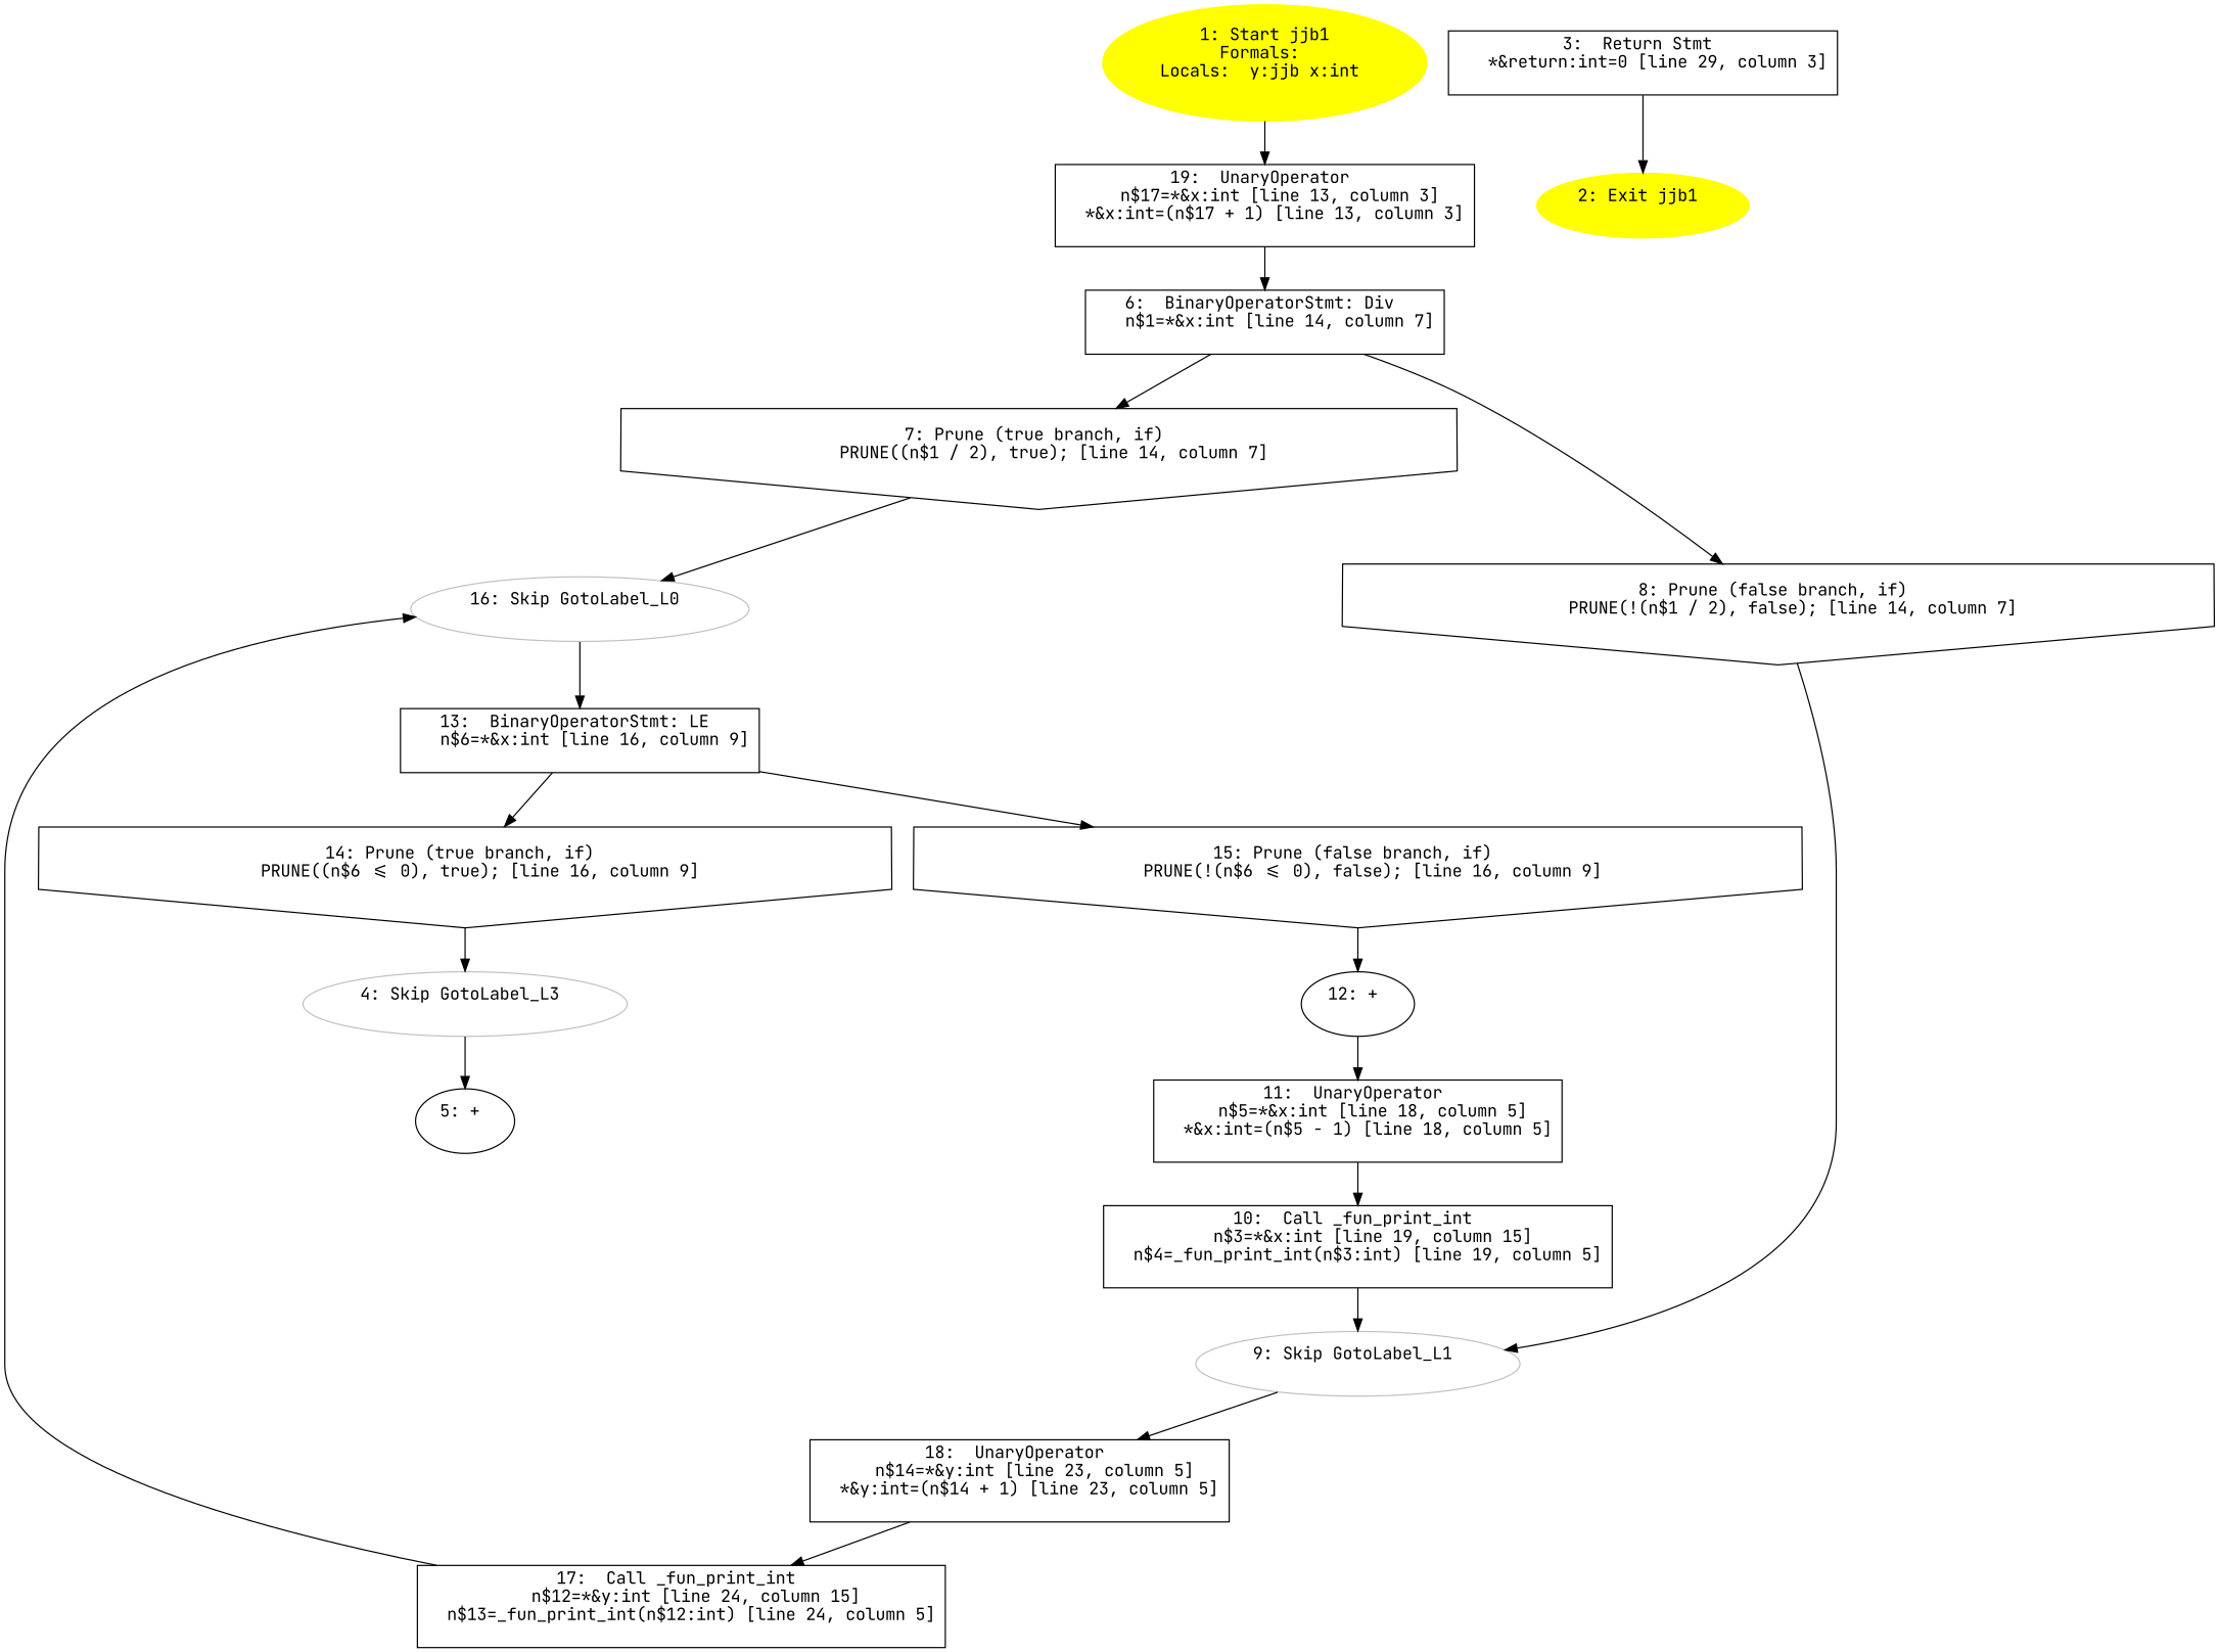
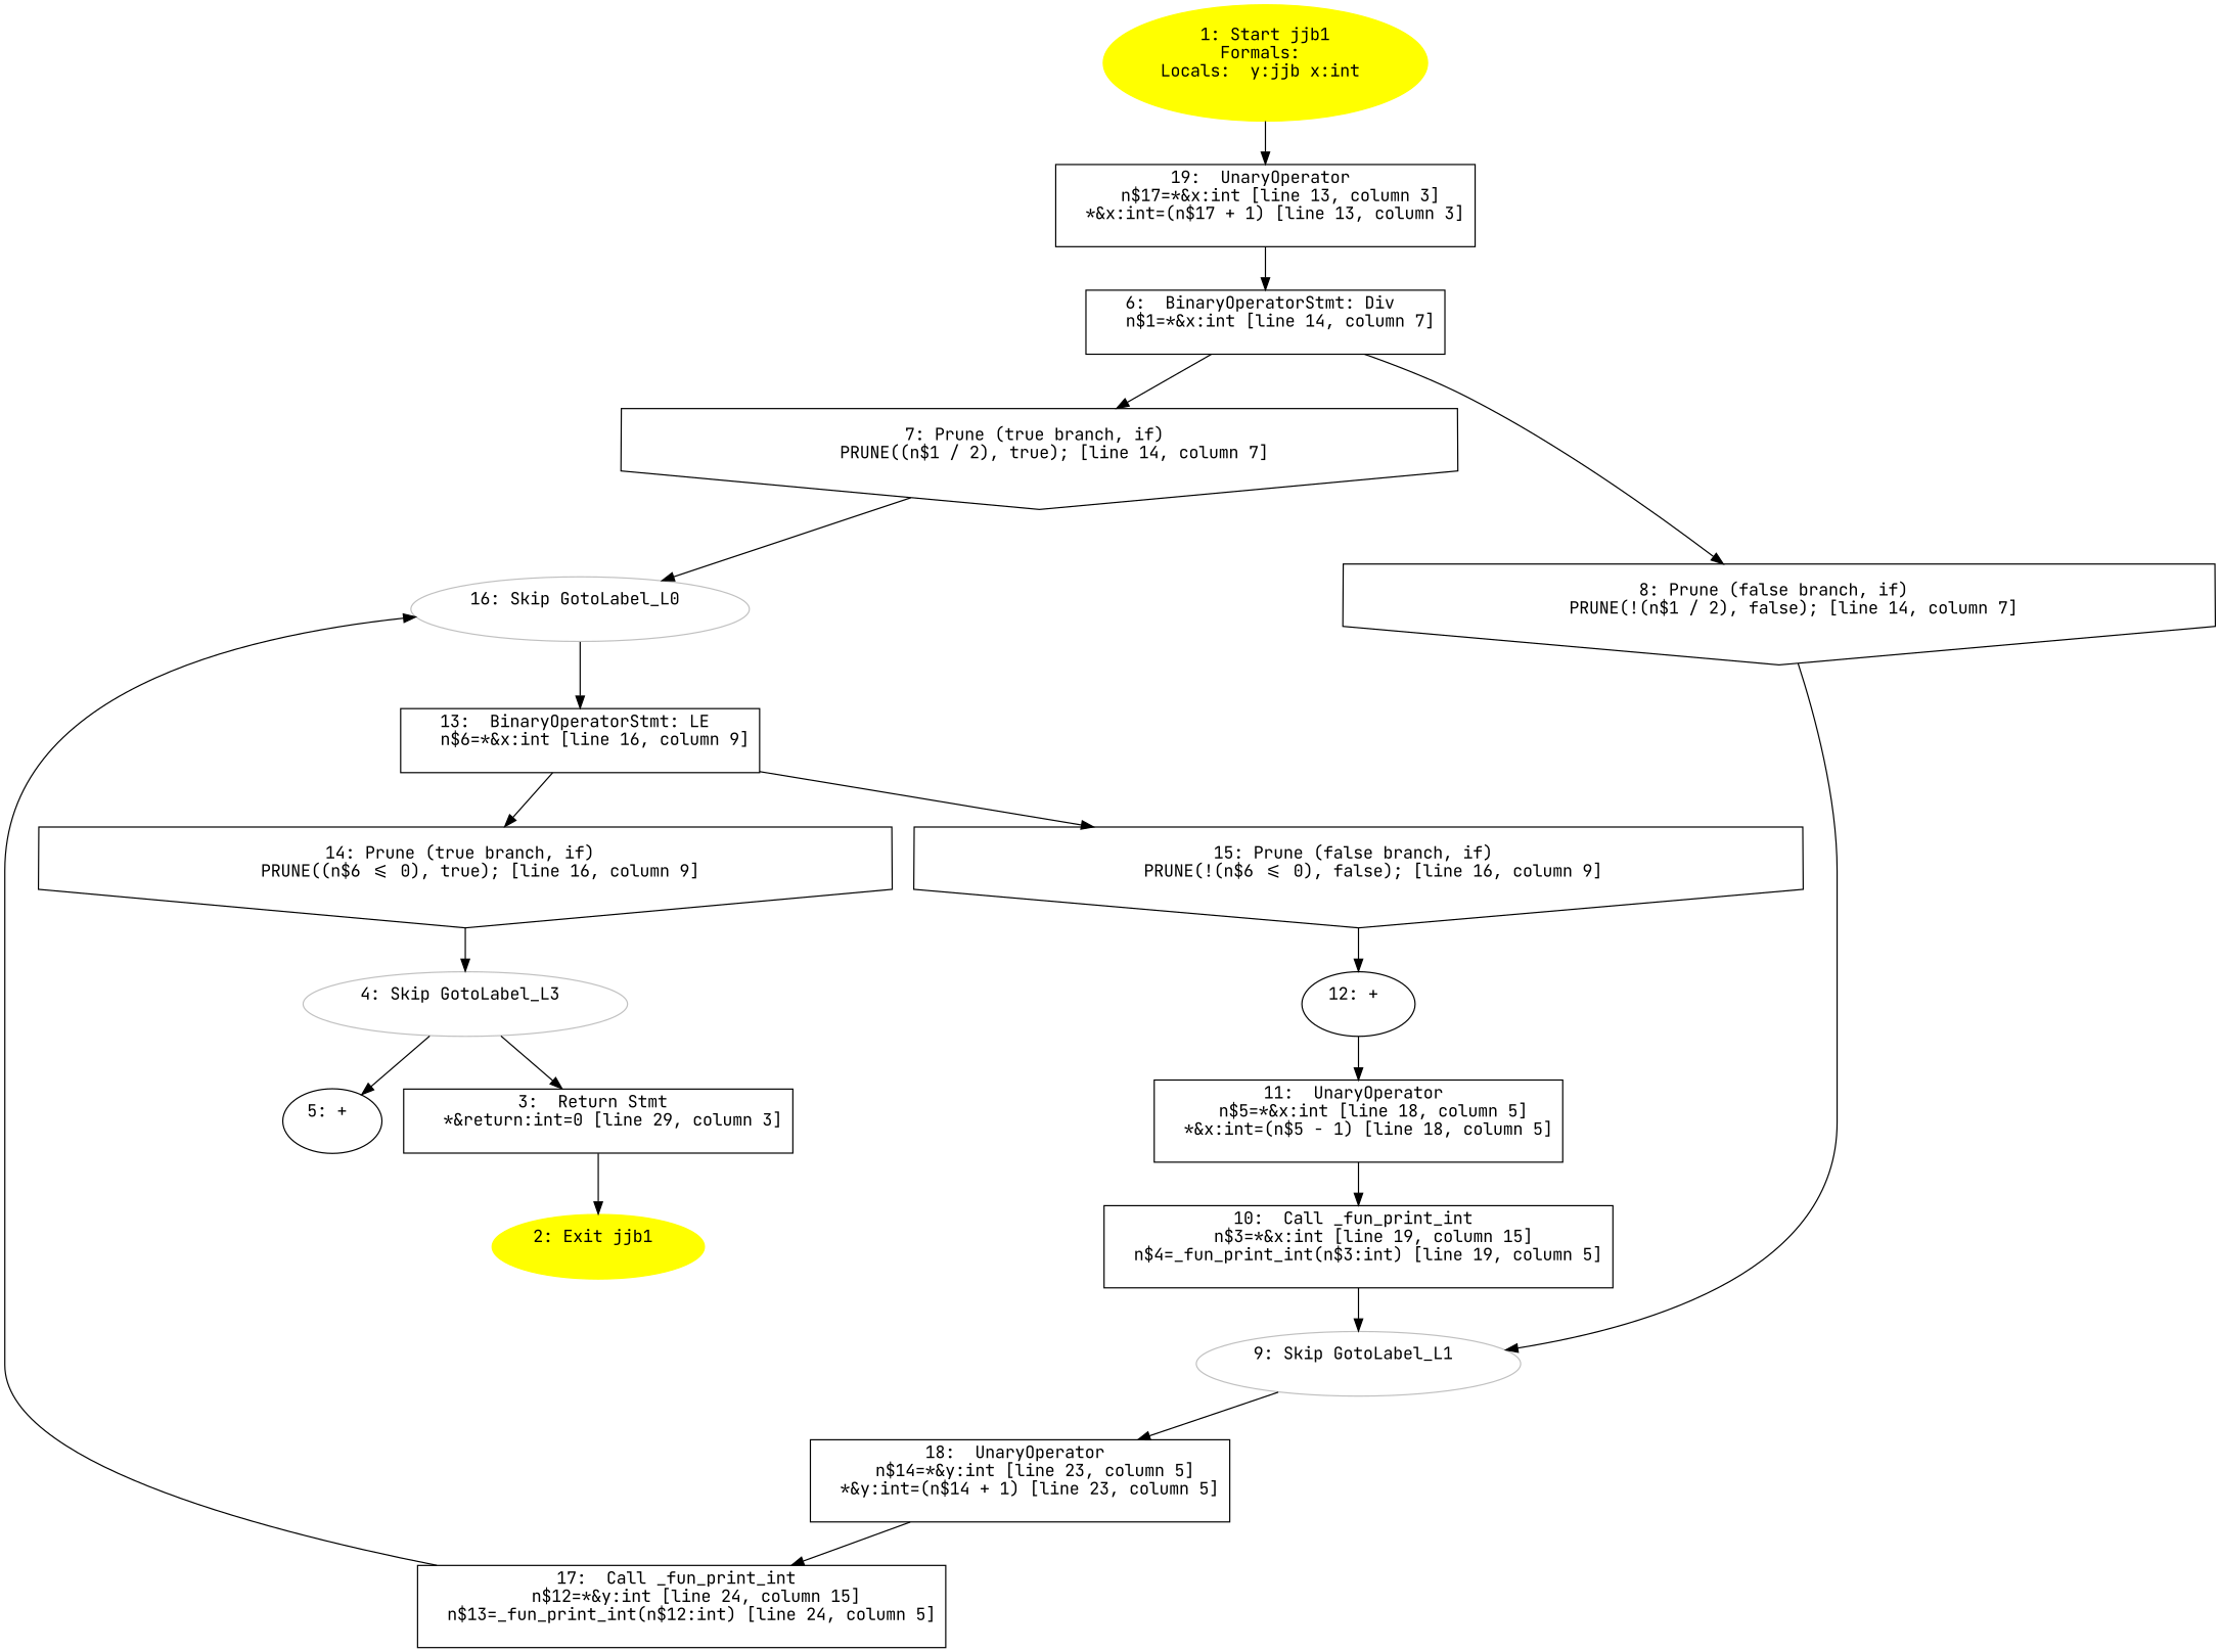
  digraph {
    fontname="JetBrains Mono"
    node [fontname="JetBrains Mono" shape=box]
    edge [fontname="JetBrains Mono"]
    n1 [color=yellow label="1: Start jjb1\nFormals: \nLocals:  y:jjb x:int \n  " style=filled shape=""]
    n2 [label="19:  UnaryOperator \n   n$17=*&x:int [line 13, column 3]\n  *&x:int=(n$17 + 1) [line 13, column 3]\n "]
    n3 [label="6:  BinaryOperatorStmt: Div \n   n$1=*&x:int [line 14, column 7]\n "]
    n4 [label="7: Prune (true branch, if) \n   PRUNE((n$1 / 2), true); [line 14, column 7]\n " shape=invhouse]
    n5 [label="8: Prune (false branch, if) \n   PRUNE(!(n$1 / 2), false); [line 14, column 7]\n " shape=invhouse]
    n6 [color=yellow label="2: Exit jjb1 \n  " style=filled shape=""]
    n7 [label="3:  Return Stmt \n   *&return:int=0 [line 29, column 3]\n "]
    n8 [color=gray label="4: Skip GotoLabel_L3 \n  " shape=""]
    n9 [label="5: + \n  " shape=""]
    n10 [color=gray label="16: Skip GotoLabel_L0 \n  " shape=""]
    n11 [color=gray label="9: Skip GotoLabel_L1 \n  " shape=""]
    n12 [label="13:  BinaryOperatorStmt: LE \n   n$6=*&x:int [line 16, column 9]\n "]
    n13 [label="18:  UnaryOperator \n   n$14=*&y:int [line 23, column 5]\n  *&y:int=(n$14 + 1) [line 23, column 5]\n "]
    n14 [label="14: Prune (true branch, if) \n   PRUNE((n$6 <= 0), true); [line 16, column 9]\n " shape=invhouse]
    n15 [label="15: Prune (false branch, if) \n   PRUNE(!(n$6 <= 0), false); [line 16, column 9]\n " shape=invhouse]
    n16 [label="17:  Call _fun_print_int \n   n$12=*&y:int [line 24, column 15]\n  n$13=_fun_print_int(n$12:int) [line 24, column 5]\n "]
    n17 [label="10:  Call _fun_print_int \n   n$3=*&x:int [line 19, column 15]\n  n$4=_fun_print_int(n$3:int) [line 19, column 5]\n "]
    n18 [label="11:  UnaryOperator \n   n$5=*&x:int [line 18, column 5]\n  *&x:int=(n$5 - 1) [line 18, column 5]\n "]
    n19 [label="12: + \n  " shape=""]
    n1 -> n2
    n2 -> n3
    n3 -> n4
    n3 -> n5
    n4 -> n10
    n5 -> n11
    n7 -> n6
+   n8 -> n7
    n8 -> n9
    n10 -> n12
    n11 -> n13
    n12 -> n14
    n12 -> n15
    n13 -> n16
    n14 -> n8
    n15 -> n19
    n16 -> n10
    n17 -> n11
    n18 -> n17
    n19 -> n18
  }
